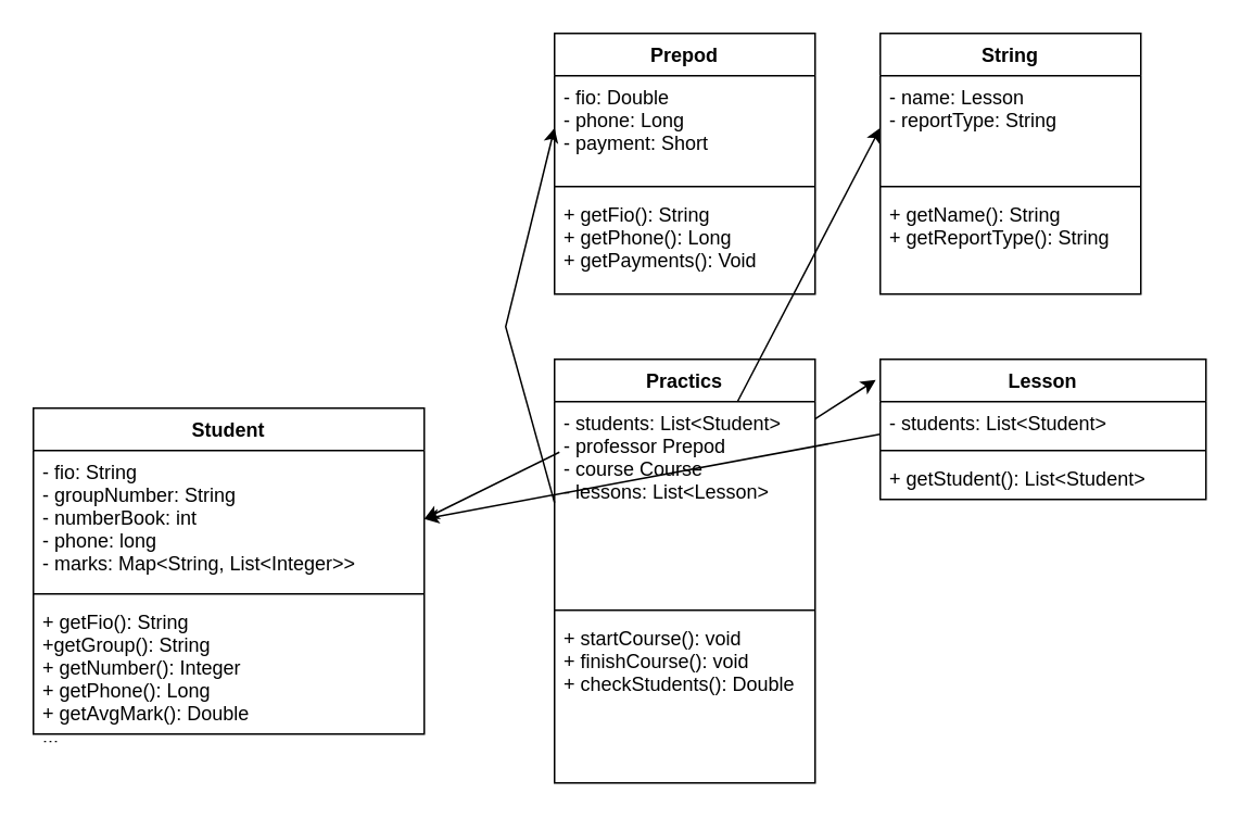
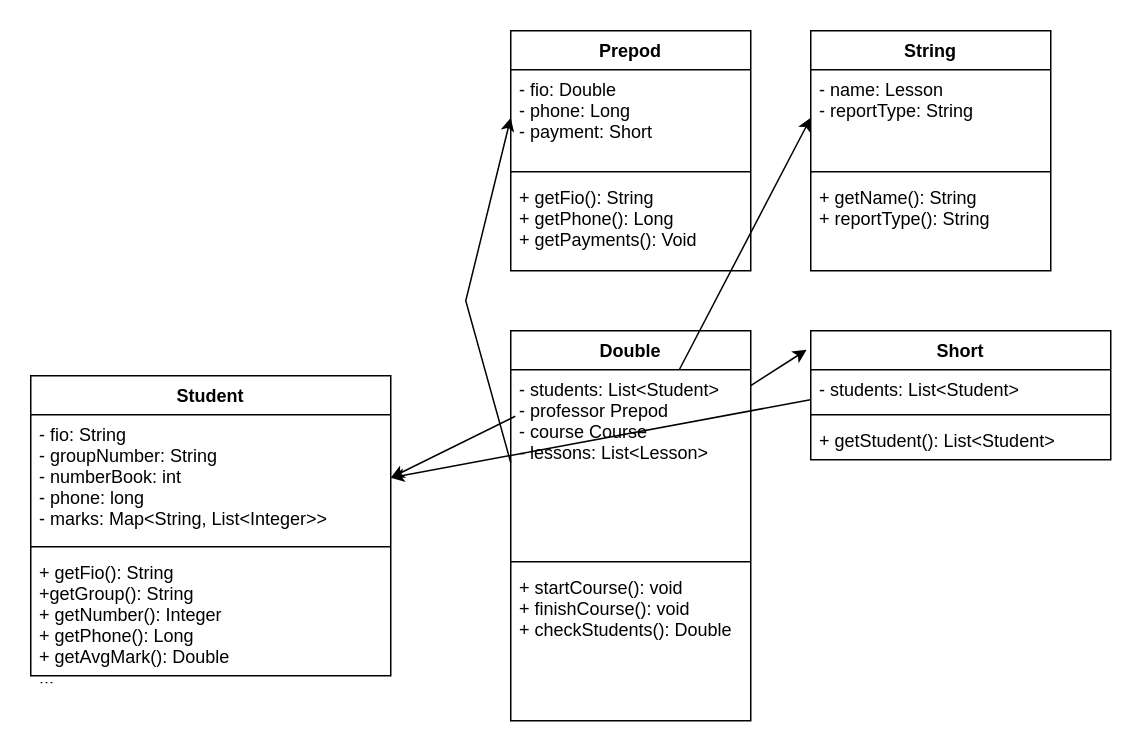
  <mxCell id="0" />
  <mxCell id="1" parent="0" />
  <mxCell id="2" value="Student" style="swimlane;fontStyle=1;align=center;verticalAlign=top;childLayout=stackLayout;horizontal=1;startSize=26;horizontalStack=0;resizeParent=1;resizeParentMax=0;resizeLast=0;collapsible=1;marginBottom=0;" vertex="1" parent="1"><mxGeometry x="20" y="250" width="240" height="200" as="geometry" /></mxCell>
  <mxCell id="3" value="- fio: String&#10;- groupNumber: String&#10;- numberBook: int&#10;- phone: long&#10;- marks: Map&lt;String, List&lt;Integer&gt;&gt;" style="text;strokeColor=none;fillColor=none;align=left;verticalAlign=top;spacingLeft=4;spacingRight=4;overflow=hidden;rotatable=0;points=[[0,0.5],[1,0.5]];portConstraint=eastwest;" vertex="1" parent="2"><mxGeometry y="26" width="240" height="84" as="geometry" /></mxCell>
  <mxCell id="4" value="" style="line;strokeWidth=1;fillColor=none;align=left;verticalAlign=middle;spacingTop=-1;spacingLeft=3;spacingRight=3;rotatable=0;labelPosition=right;points=[];portConstraint=eastwest;" vertex="1" parent="2"><mxGeometry y="110" width="240" height="8" as="geometry" /></mxCell>
  <mxCell id="5" value="+ getFio(): String&#10;+getGroup(): String&#10;+ getNumber(): Integer&#10;+ getPhone(): Long&#10;+ getAvgMark(): Double&#10;..." style="text;strokeColor=none;fillColor=none;align=left;verticalAlign=top;spacingLeft=4;spacingRight=4;overflow=hidden;rotatable=0;points=[[0,0.5],[1,0.5]];portConstraint=eastwest;" vertex="1" parent="2"><mxGeometry y="118" width="240" height="82" as="geometry" /></mxCell>
  <mxCell id="6" value="Prepod" style="swimlane;fontStyle=1;align=center;verticalAlign=top;childLayout=stackLayout;horizontal=1;startSize=26;horizontalStack=0;resizeParent=1;resizeParentMax=0;resizeLast=0;collapsible=1;marginBottom=0;" vertex="1" parent="1"><mxGeometry x="340" y="20" width="160" height="160" as="geometry" /></mxCell>
  <mxCell id="7" value="- fio: Double&#10;- phone: Long&#10;- payment: Short&#10;" style="text;strokeColor=none;fillColor=none;align=left;verticalAlign=top;spacingLeft=4;spacingRight=4;overflow=hidden;rotatable=0;points=[[0,0.5],[1,0.5]];portConstraint=eastwest;" vertex="1" parent="6"><mxGeometry y="26" width="160" height="64" as="geometry" /></mxCell>
  <mxCell id="8" value="" style="line;strokeWidth=1;fillColor=none;align=left;verticalAlign=middle;spacingTop=-1;spacingLeft=3;spacingRight=3;rotatable=0;labelPosition=right;points=[];portConstraint=eastwest;" vertex="1" parent="6"><mxGeometry y="90" width="160" height="8" as="geometry" /></mxCell>
  <mxCell id="9" value="+ getFio(): String&#10;+ getPhone(): Long&#10;+ getPayments(): Void" style="text;strokeColor=none;fillColor=none;align=left;verticalAlign=top;spacingLeft=4;spacingRight=4;overflow=hidden;rotatable=0;points=[[0,0.5],[1,0.5]];portConstraint=eastwest;" vertex="1" parent="6"><mxGeometry y="98" width="160" height="62" as="geometry" /></mxCell>
  <mxCell id="10" value="String" style="swimlane;fontStyle=1;align=center;verticalAlign=top;childLayout=stackLayout;horizontal=1;startSize=26;horizontalStack=0;resizeParent=1;resizeParentMax=0;resizeLast=0;collapsible=1;marginBottom=0;" vertex="1" parent="1"><mxGeometry x="540" y="20" width="160" height="160" as="geometry" /></mxCell>
  <mxCell id="11" value="- name: Lesson&#10;- reportType: String&#10;" style="text;strokeColor=none;fillColor=none;align=left;verticalAlign=top;spacingLeft=4;spacingRight=4;overflow=hidden;rotatable=0;points=[[0,0.5],[1,0.5]];portConstraint=eastwest;" vertex="1" parent="10"><mxGeometry y="26" width="160" height="64" as="geometry" /></mxCell>
  <mxCell id="12" value="" style="line;strokeWidth=1;fillColor=none;align=left;verticalAlign=middle;spacingTop=-1;spacingLeft=3;spacingRight=3;rotatable=0;labelPosition=right;points=[];portConstraint=eastwest;" vertex="1" parent="10"><mxGeometry y="90" width="160" height="8" as="geometry" /></mxCell>
- <mxCell id="13" value="+ getName(): String&#10;+ getReportType(): String" style="text;strokeColor=none;fillColor=none;align=left;verticalAlign=top;spacingLeft=4;spacingRight=4;overflow=hidden;rotatable=0;points=[[0,0.5],[1,0.5]];portConstraint=eastwest;" vertex="1" parent="10"><mxGeometry y="98" width="160" height="62" as="geometry" /></mxCell>
- <mxCell id="14" value="Practics" style="swimlane;fontStyle=1;align=center;verticalAlign=top;childLayout=stackLayout;horizontal=1;startSize=26;horizontalStack=0;resizeParent=1;resizeParentMax=0;resizeLast=0;collapsible=1;marginBottom=0;" vertex="1" parent="1"><mxGeometry x="340" y="220" width="160" height="260" as="geometry" /></mxCell>
+ <mxCell id="13" value="+ getName(): String&#10;+ reportType(): String" style="text;strokeColor=none;fillColor=none;align=left;verticalAlign=top;spacingLeft=4;spacingRight=4;overflow=hidden;rotatable=0;points=[[0,0.5],[1,0.5]];portConstraint=eastwest;" vertex="1" parent="10"><mxGeometry y="98" width="160" height="62" as="geometry" /></mxCell>
+ <mxCell id="14" value="Double" style="swimlane;fontStyle=1;align=center;verticalAlign=top;childLayout=stackLayout;horizontal=1;startSize=26;horizontalStack=0;resizeParent=1;resizeParentMax=0;resizeLast=0;collapsible=1;marginBottom=0;" vertex="1" parent="1"><mxGeometry x="340" y="220" width="160" height="260" as="geometry" /></mxCell>
  <mxCell id="15" value="- students: List&lt;Student&gt; &#10;- professor Prepod&#10;- course Course&#10;- lessons: List&lt;Lesson&gt;" style="text;strokeColor=none;fillColor=none;align=left;verticalAlign=top;spacingLeft=4;spacingRight=4;overflow=hidden;rotatable=0;points=[[0,0.5],[1,0.5]];portConstraint=eastwest;" vertex="1" parent="14"><mxGeometry y="26" width="160" height="124" as="geometry" /></mxCell>
  <mxCell id="16" value="" style="line;strokeWidth=1;fillColor=none;align=left;verticalAlign=middle;spacingTop=-1;spacingLeft=3;spacingRight=3;rotatable=0;labelPosition=right;points=[];portConstraint=eastwest;" vertex="1" parent="14"><mxGeometry y="150" width="160" height="8" as="geometry" /></mxCell>
  <mxCell id="17" value="+ startCourse(): void&#10;+ finishCourse(): void&#10;+ checkStudents(): Double&#10;" style="text;strokeColor=none;fillColor=none;align=left;verticalAlign=top;spacingLeft=4;spacingRight=4;overflow=hidden;rotatable=0;points=[[0,0.5],[1,0.5]];portConstraint=eastwest;" vertex="1" parent="14"><mxGeometry y="158" width="160" height="102" as="geometry" /></mxCell>
- <mxCell id="18" value="Lesson" style="swimlane;fontStyle=1;align=center;verticalAlign=top;childLayout=stackLayout;horizontal=1;startSize=26;horizontalStack=0;resizeParent=1;resizeParentMax=0;resizeLast=0;collapsible=1;marginBottom=0;" vertex="1" parent="1"><mxGeometry x="540" y="220" width="200" height="86" as="geometry" /></mxCell>
+ <mxCell id="18" value="Short" style="swimlane;fontStyle=1;align=center;verticalAlign=top;childLayout=stackLayout;horizontal=1;startSize=26;horizontalStack=0;resizeParent=1;resizeParentMax=0;resizeLast=0;collapsible=1;marginBottom=0;" vertex="1" parent="1"><mxGeometry x="540" y="220" width="200" height="86" as="geometry" /></mxCell>
  <mxCell id="19" value="- students: List&lt;Student&gt;" style="text;strokeColor=none;fillColor=none;align=left;verticalAlign=top;spacingLeft=4;spacingRight=4;overflow=hidden;rotatable=0;points=[[0,0.5],[1,0.5]];portConstraint=eastwest;" vertex="1" parent="18"><mxGeometry y="26" width="200" height="26" as="geometry" /></mxCell>
  <mxCell id="20" value="" style="line;strokeWidth=1;fillColor=none;align=left;verticalAlign=middle;spacingTop=-1;spacingLeft=3;spacingRight=3;rotatable=0;labelPosition=right;points=[];portConstraint=eastwest;" vertex="1" parent="18"><mxGeometry y="52" width="200" height="8" as="geometry" /></mxCell>
  <mxCell id="21" value="+ getStudent(): List&lt;Student&gt;" style="text;strokeColor=none;fillColor=none;align=left;verticalAlign=top;spacingLeft=4;spacingRight=4;overflow=hidden;rotatable=0;points=[[0,0.5],[1,0.5]];portConstraint=eastwest;" vertex="1" parent="18"><mxGeometry y="60" width="200" height="26" as="geometry" /></mxCell>
  <mxCell id="22" style="edgeStyle=none;rounded=0;orthogonalLoop=1;jettySize=auto;html=1;entryX=1;entryY=0.5;entryDx=0;entryDy=0;" edge="1" parent="1" target="3"><mxGeometry relative="1" as="geometry"><mxPoint x="343" y="277" as="sourcePoint" /></mxGeometry></mxCell>
  <mxCell id="23" style="edgeStyle=none;rounded=0;orthogonalLoop=1;jettySize=auto;html=1;entryX=0;entryY=0.5;entryDx=0;entryDy=0;exitX=0;exitY=0.5;exitDx=0;exitDy=0;" edge="1" parent="1" source="15" target="7"><mxGeometry relative="1" as="geometry"><Array as="points"><mxPoint x="310" y="200" /></Array></mxGeometry></mxCell>
  <mxCell id="24" style="edgeStyle=none;rounded=0;orthogonalLoop=1;jettySize=auto;html=1;entryX=-0.014;entryY=0.148;entryDx=0;entryDy=0;entryPerimeter=0;" edge="1" parent="1" source="15" target="18"><mxGeometry relative="1" as="geometry" /></mxCell>
  <mxCell id="25" style="edgeStyle=none;rounded=0;orthogonalLoop=1;jettySize=auto;html=1;entryX=1;entryY=0.5;entryDx=0;entryDy=0;exitX=-0.001;exitY=0.769;exitDx=0;exitDy=0;exitPerimeter=0;" edge="1" parent="1" source="19" target="3"><mxGeometry relative="1" as="geometry" /></mxCell>
  <mxCell id="26" style="edgeStyle=none;rounded=0;orthogonalLoop=1;jettySize=auto;html=1;entryX=0;entryY=0.5;entryDx=0;entryDy=0;" edge="1" parent="1" source="15" target="11"><mxGeometry relative="1" as="geometry" /></mxCell>
